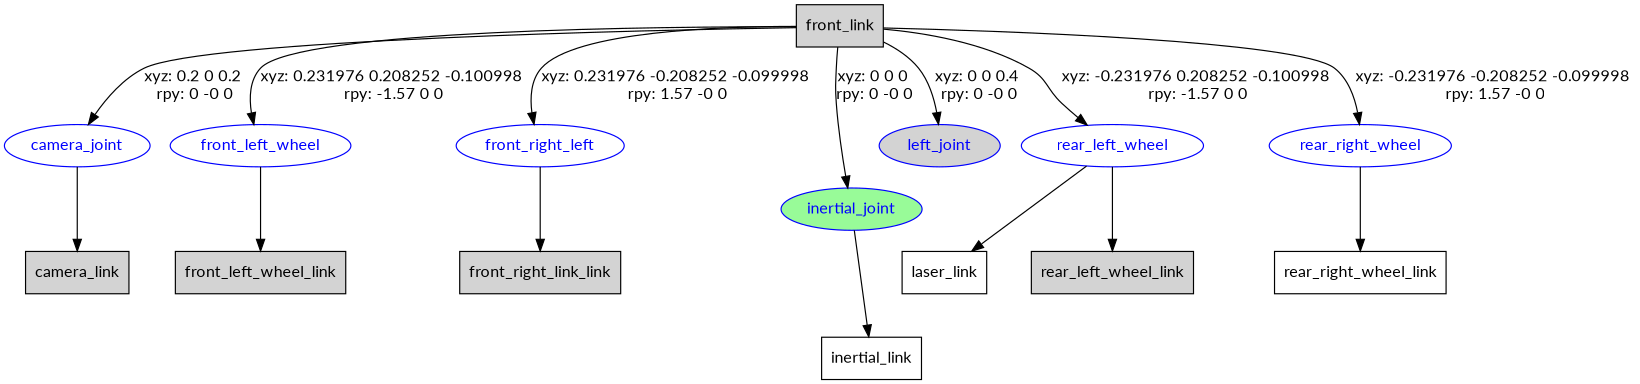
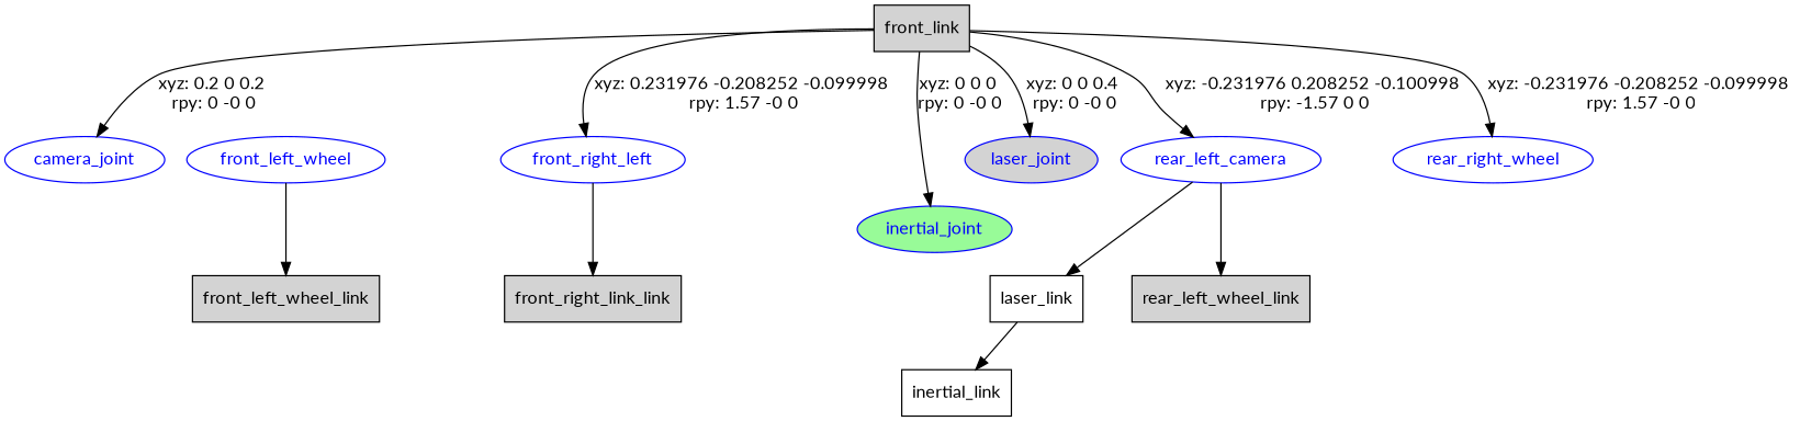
  digraph {
    fontname=Lato
    node [fillcolor=white fontname=Lato shape=box style=filled]
    edge [fontname=Lato]
    n1 [fillcolor=lightgrey label=front_link]
    camera_joint [color=blue fontcolor=blue shape=ellipse]
    front_left_wheel [color=blue fontcolor=blue shape=ellipse]
    n4 [color=blue fontcolor=blue label=front_right_left shape=ellipse]
    inertial_joint [color=blue fillcolor=palegreen fontcolor=blue shape=ellipse]
-   laser_joint [color=blue fillcolor=lightgrey fontcolor=blue shape=ellipse label=left_joint]
-   rear_left_wheel [color=blue fontcolor=blue shape=ellipse]
+   laser_joint [color=blue fillcolor=lightgrey fontcolor=blue shape=ellipse]
+   rear_left_wheel [color=blue fontcolor=blue shape=ellipse label=rear_left_camera]
    rear_right_wheel [color=blue fontcolor=blue shape=ellipse]
-   n9 [fillcolor=lightgrey label=camera_link]
    n10 [fillcolor=lightgrey label=front_left_wheel_link]
    n11 [fillcolor=lightgrey label=front_right_link_link]
    n12 [label=inertial_link]
    n13 [label=laser_link]
    n14 [fillcolor=lightgrey label=rear_left_wheel_link]
-   n15 [label=rear_right_wheel_link]
    n1 -> camera_joint [label="xyz: 0.2 0 0.2 \nrpy: 0 -0 0"]
-   n1 -> front_left_wheel [label="xyz: 0.231976 0.208252 -0.100998 \nrpy: -1.57 0 0"]
    n1 -> n4 [label="xyz: 0.231976 -0.208252 -0.099998 \nrpy: 1.57 -0 0"]
    n1 -> inertial_joint [label="xyz: 0 0 0 \nrpy: 0 -0 0"]
    n1 -> laser_joint [label="xyz: 0 0 0.4 \nrpy: 0 -0 0"]
    n1 -> rear_left_wheel [label="xyz: -0.231976 0.208252 -0.100998 \nrpy: -1.57 0 0"]
    n1 -> rear_right_wheel [label="xyz: -0.231976 -0.208252 -0.099998 \nrpy: 1.57 -0 0"]
-   camera_joint -> n9
    front_left_wheel -> n10
    n4 -> n11
-   inertial_joint -> n12
+   n13 -> n12
    rear_left_wheel -> n13
    rear_left_wheel -> n14
-   rear_right_wheel -> n15
  }
